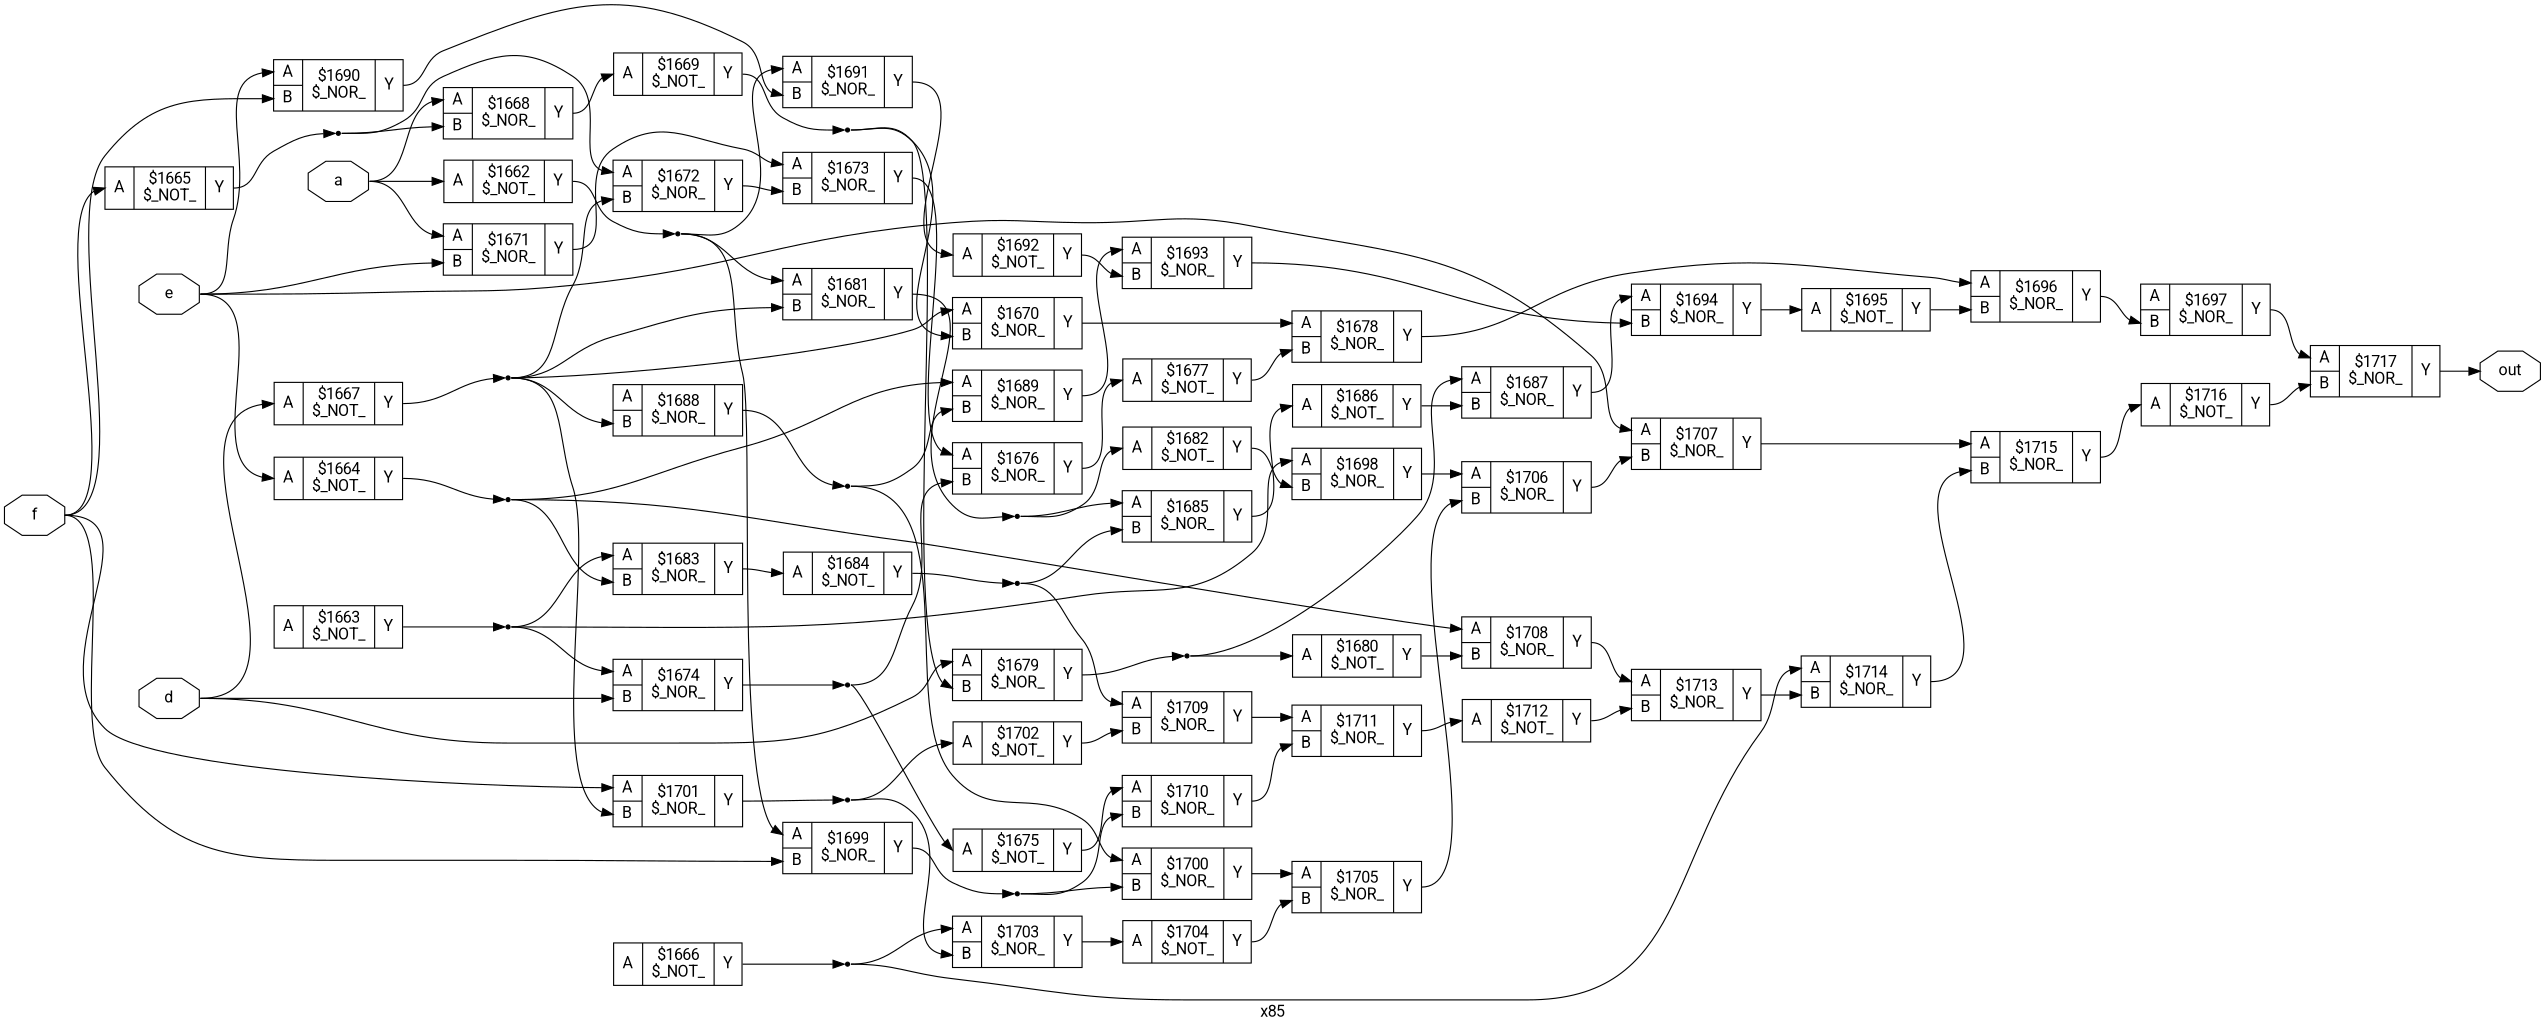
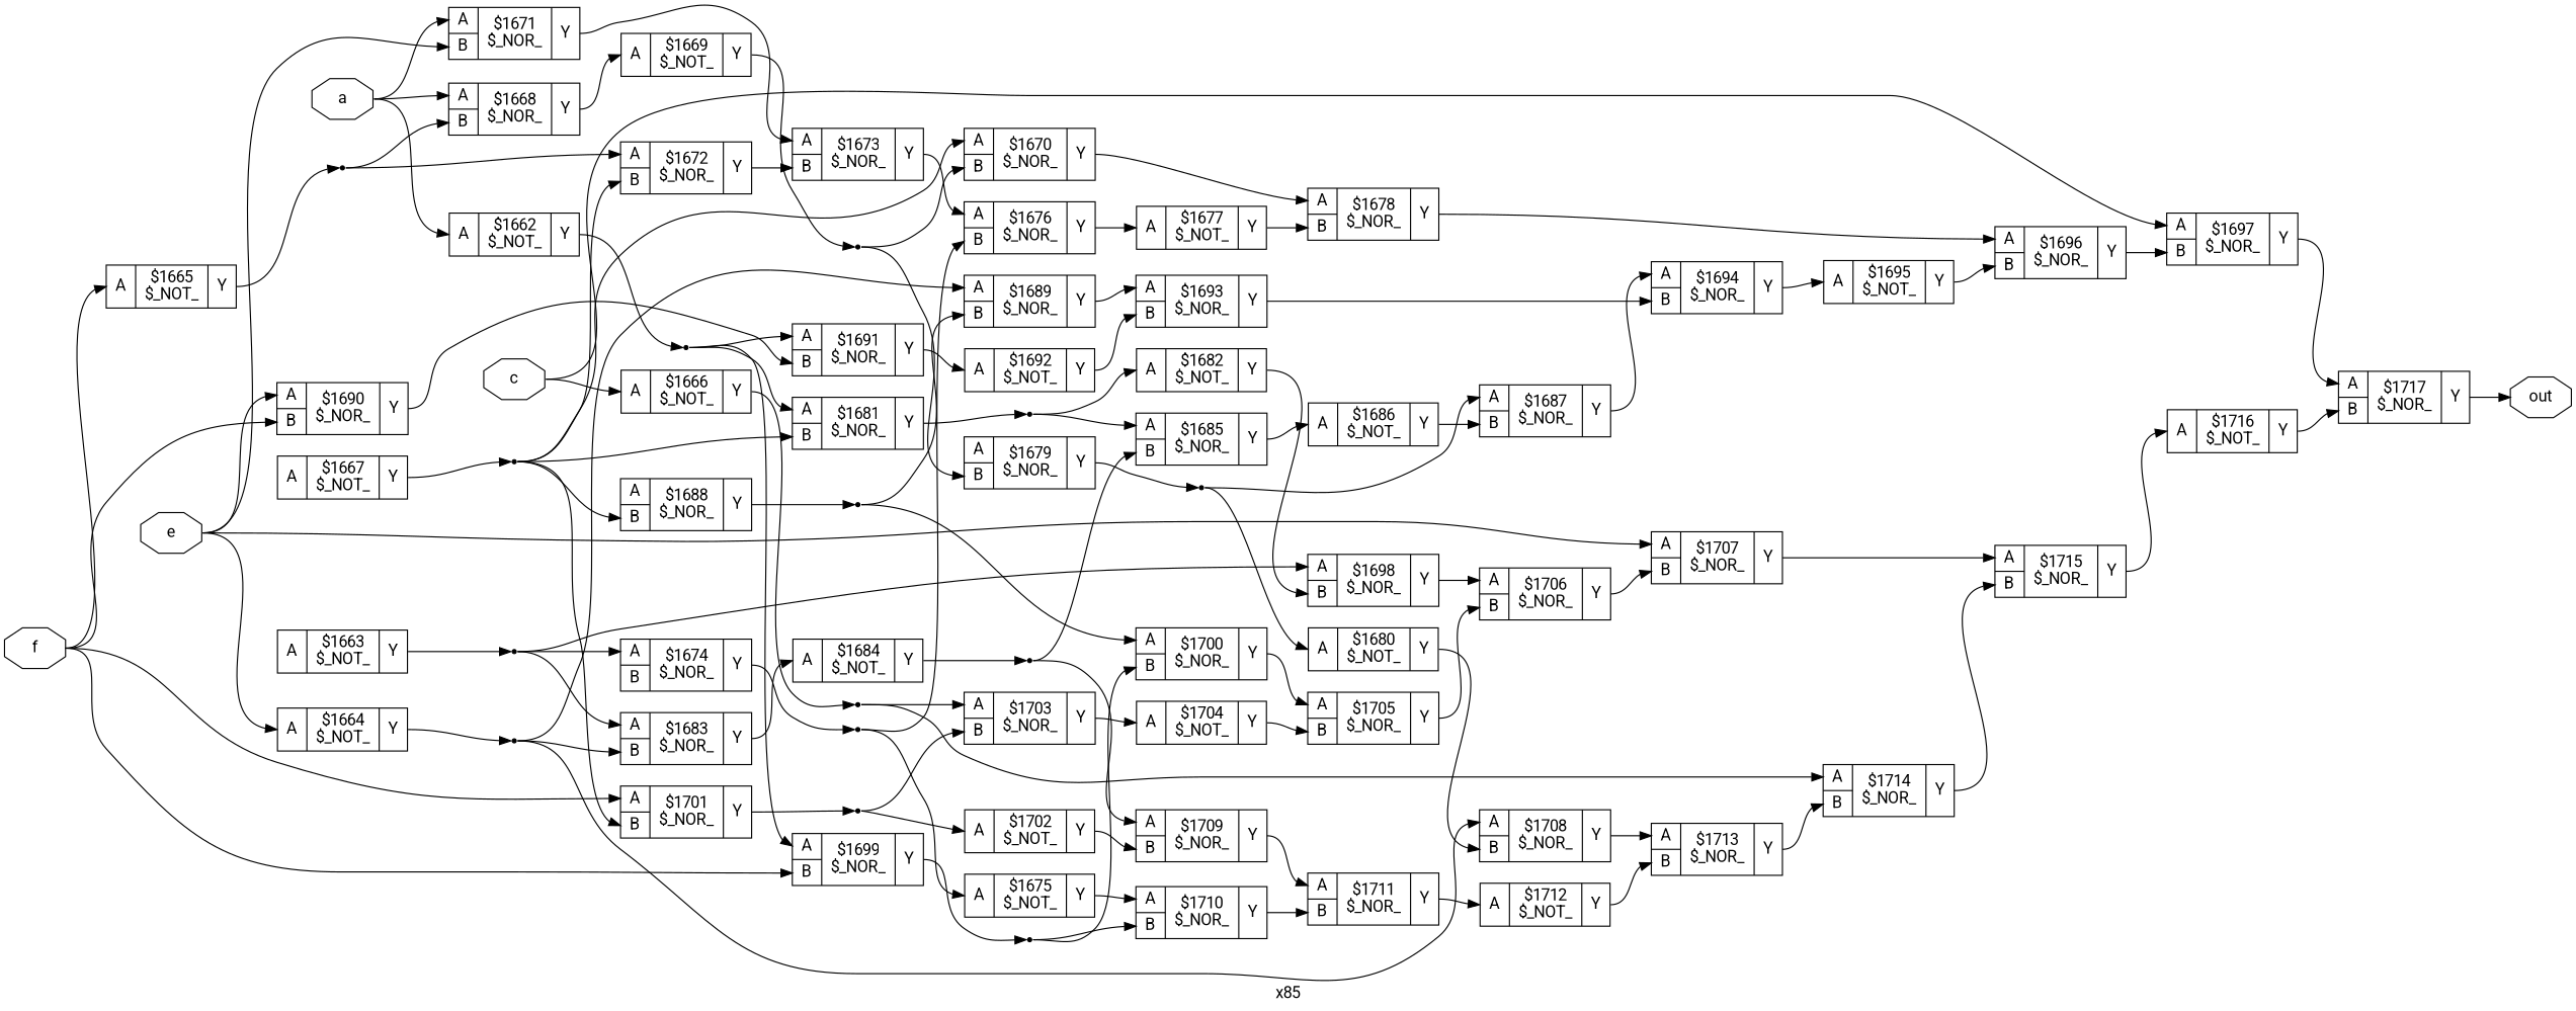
  digraph {
    fontname=Roboto
    label=x85
    rankdir=LR
    remincross=true
    node [fontname=Roboto shape=record]
    edge [color=black fontname=Roboto headport="p63:w" tailport="p64:e"]
    n56 [color=black fontcolor=black label=a shape=octagon]
    c65 [label="{{<p63> A}|$1662\n$_NOT_|{<p64> Y}}"]
    c72 [label="{{<p63> A|<p71> B}|$1668\n$_NOR_|{<p64> Y}}"]
    c75 [label="{{<p63> A|<p71> B}|$1671\n$_NOR_|{<p64> Y}}"]
    n54 [shape=point]
    c73 [label="{{<p63> A}|$1669\n$_NOT_|{<p64> Y}}"]
    c77 [label="{{<p63> A|<p71> B}|$1673\n$_NOR_|{<p64> Y}}"]
    c66 [label="{{<p63> A}|$1663\n$_NOT_|{<p64> Y}}"]
    n55 [shape=point]
    c92 [label="{{<p63> A|<p71> B}|$1688\n$_NOR_|{<p64> Y}}"]
    n25 [shape=point]
+   n58 [color=black fontcolor=black label=c shape=octagon]
    c69 [label="{{<p63> A}|$1666\n$_NOT_|{<p64> Y}}"]
    c101 [label="{{<p63> A|<p71> B}|$1697\n$_NOR_|{<p64> Y}}"]
    n3 [shape=point]
    c121 [label="{{<p63> A|<p71> B}|$1717\n$_NOR_|{<p64> Y}}"]
-   n59 [color=black fontcolor=black label=d shape=octagon]
    c70 [label="{{<p63> A}|$1667\n$_NOT_|{<p64> Y}}"]
    c78 [label="{{<p63> A|<p71> B}|$1674\n$_NOR_|{<p64> Y}}"]
    c83 [label="{{<p63> A|<p71> B}|$1679\n$_NOR_|{<p64> Y}}"]
    n4 [shape=point]
    n11 [shape=point]
    n16 [shape=point]
    n60 [color=black fontcolor=black label=e shape=octagon]
    c67 [label="{{<p63> A}|$1664\n$_NOT_|{<p64> Y}}"]
    c94 [label="{{<p63> A|<p71> B}|$1690\n$_NOR_|{<p64> Y}}"]
    c111 [label="{{<p63> A|<p71> B}|$1707\n$_NOR_|{<p64> Y}}"]
    n1 [shape=point]
    c95 [label="{{<p63> A|<p71> B}|$1691\n$_NOR_|{<p64> Y}}"]
    c119 [label="{{<p63> A|<p71> B}|$1715\n$_NOR_|{<p64> Y}}"]
    n61 [color=black fontcolor=black label=f shape=octagon]
    c68 [label="{{<p63> A}|$1665\n$_NOT_|{<p64> Y}}"]
    c103 [label="{{<p63> A|<p71> B}|$1699\n$_NOR_|{<p64> Y}}"]
    c105 [label="{{<p63> A|<p71> B}|$1701\n$_NOR_|{<p64> Y}}"]
    n2 [shape=point]
    n36 [shape=point]
    n38 [shape=point]
    n62 [color=black fontcolor=black label=out shape=octagon]
    c85 [label="{{<p63> A|<p71> B}|$1681\n$_NOR_|{<p64> Y}}"]
    c102 [label="{{<p63> A|<p71> B}|$1698\n$_NOR_|{<p64> Y}}"]
    c87 [label="{{<p63> A|<p71> B}|$1683\n$_NOR_|{<p64> Y}}"]
    c112 [label="{{<p63> A|<p71> B}|$1708\n$_NOR_|{<p64> Y}}"]
    c93 [label="{{<p63> A|<p71> B}|$1689\n$_NOR_|{<p64> Y}}"]
    c76 [label="{{<p63> A|<p71> B}|$1672\n$_NOR_|{<p64> Y}}"]
    c107 [label="{{<p63> A|<p71> B}|$1703\n$_NOR_|{<p64> Y}}"]
    c118 [label="{{<p63> A|<p71> B}|$1714\n$_NOR_|{<p64> Y}}"]
    c74 [label="{{<p63> A|<p71> B}|$1670\n$_NOR_|{<p64> Y}}"]
    n6 [shape=point]
    c82 [label="{{<p63> A|<p71> B}|$1678\n$_NOR_|{<p64> Y}}"]
    c100 [label="{{<p63> A|<p71> B}|$1696\n$_NOR_|{<p64> Y}}"]
    c80 [label="{{<p63> A|<p71> B}|$1676\n$_NOR_|{<p64> Y}}"]
    c81 [label="{{<p63> A}|$1677\n$_NOT_|{<p64> Y}}"]
    c79 [label="{{<p63> A}|$1675\n$_NOT_|{<p64> Y}}"]
    c114 [label="{{<p63> A|<p71> B}|$1710\n$_NOR_|{<p64> Y}}"]
    c115 [label="{{<p63> A|<p71> B}|$1711\n$_NOR_|{<p64> Y}}"]
    c84 [label="{{<p63> A}|$1680\n$_NOT_|{<p64> Y}}"]
    c91 [label="{{<p63> A|<p71> B}|$1687\n$_NOR_|{<p64> Y}}"]
    c117 [label="{{<p63> A|<p71> B}|$1713\n$_NOR_|{<p64> Y}}"]
    n18 [shape=point]
    c86 [label="{{<p63> A}|$1682\n$_NOT_|{<p64> Y}}"]
    c89 [label="{{<p63> A|<p71> B}|$1685\n$_NOR_|{<p64> Y}}"]
    c110 [label="{{<p63> A|<p71> B}|$1706\n$_NOR_|{<p64> Y}}"]
    c88 [label="{{<p63> A}|$1684\n$_NOT_|{<p64> Y}}"]
    n21 [shape=point]
    c113 [label="{{<p63> A|<p71> B}|$1709\n$_NOR_|{<p64> Y}}"]
    c90 [label="{{<p63> A}|$1686\n$_NOT_|{<p64> Y}}"]
    c98 [label="{{<p63> A|<p71> B}|$1694\n$_NOR_|{<p64> Y}}"]
    c99 [label="{{<p63> A}|$1695\n$_NOT_|{<p64> Y}}"]
    c104 [label="{{<p63> A|<p71> B}|$1700\n$_NOR_|{<p64> Y}}"]
    c97 [label="{{<p63> A|<p71> B}|$1693\n$_NOR_|{<p64> Y}}"]
    c96 [label="{{<p63> A}|$1692\n$_NOT_|{<p64> Y}}"]
    c109 [label="{{<p63> A|<p71> B}|$1705\n$_NOR_|{<p64> Y}}"]
    c106 [label="{{<p63> A}|$1702\n$_NOT_|{<p64> Y}}"]
    c108 [label="{{<p63> A}|$1704\n$_NOT_|{<p64> Y}}"]
    c120 [label="{{<p63> A}|$1716\n$_NOT_|{<p64> Y}}"]
    c116 [label="{{<p63> A}|$1712\n$_NOT_|{<p64> Y}}"]
    n56 -> c65 [tailport=e]
    n56 -> c72 [tailport=e]
    n56 -> c75 [tailport=e]
    c65 -> n54 [headport=w]
    c72 -> c73
    c75 -> c77
    n54 -> c95 [tailport=e]
    n54 -> c103 [tailport=e]
    n54 -> c85 [tailport=e]
    c73 -> n6 [headport=w]
    c77 -> c80
    c66 -> n55 [headport=w]
    n55 -> c78 [tailport=e]
    n55 -> c102 [tailport=e]
    n55 -> c87 [tailport=e]
    c92 -> n25 [headport=w]
    n25 -> c93 [headport="p71:w" tailport=e]
    n25 -> c104 [tailport=e]
+   n58 -> c69 [tailport=e]
+   n58 -> c101 [tailport=e]
    c69 -> n3 [headport=w]
    c101 -> c121
    n3 -> c107 [tailport=e]
    n3 -> c118 [tailport=e]
    c121 -> n62 [headport=w]
-   n59 -> c70 [tailport=e]
-   n59 -> c78 [headport="p71:w" tailport=e]
-   n59 -> c83 [tailport=e]
    c70 -> n4 [headport=w]
    c78 -> n11 [headport=w]
    c83 -> n16 [headport=w]
    n4 -> c92 [headport="p71:w" tailport=e]
    n4 -> c105 [headport="p71:w" tailport=e]
    n4 -> c85 [headport="p71:w" tailport=e]
    n4 -> c76 [headport="p71:w" tailport=e]
    n4 -> c74 [tailport=e]
    n11 -> c80 [headport="p71:w" tailport=e]
    n11 -> c79 [tailport=e]
    n16 -> c84 [tailport=e]
    n16 -> c91 [tailport=e]
    n60 -> c75 [headport="p71:w" tailport=e]
    n60 -> c67 [tailport=e]
    n60 -> c94 [tailport=e]
    n60 -> c111 [tailport=e]
    c67 -> n1 [headport=w]
    c94 -> c95 [headport="p71:w"]
    c111 -> c119
    n1 -> c87 [headport="p71:w" tailport=e]
    n1 -> c112 [tailport=e]
    n1 -> c93 [tailport=e]
    c95 -> c96
    c119 -> c120
    n61 -> c94 [headport="p71:w" tailport=e]
    n61 -> c68 [tailport=e]
    n61 -> c103 [headport="p71:w" tailport=e]
    n61 -> c105 [tailport=e]
    c68 -> n2 [headport=w]
    c103 -> n36 [headport=w]
    c105 -> n38 [headport=w]
    n2 -> c72 [headport="p71:w" tailport=e]
    n2 -> c76 [tailport=e]
    n36 -> c114 [headport="p71:w" tailport=e]
    n36 -> c104 [headport="p71:w" tailport=e]
    n38 -> c107 [headport="p71:w" tailport=e]
    n38 -> c106 [tailport=e]
    c85 -> n18 [headport=w]
    c102 -> c110
    c87 -> c88
    c112 -> c117
    c93 -> c97
    c76 -> c77 [headport="p71:w"]
    c107 -> c108
    c118 -> c119 [headport="p71:w"]
    c74 -> c82
    n6 -> c83 [headport="p71:w" tailport=e]
    n6 -> c74 [headport="p71:w" tailport=e]
    c82 -> c100
    c100 -> c101 [headport="p71:w"]
    c80 -> c81
    c81 -> c82 [headport="p71:w"]
    c79 -> c114
    c114 -> c115 [headport="p71:w"]
    c115 -> c116
    c84 -> c112 [headport="p71:w"]
    c91 -> c98
    c117 -> c118 [headport="p71:w"]
    n18 -> c86 [tailport=e]
    n18 -> c89 [tailport=e]
    c86 -> c102 [headport="p71:w"]
    c89 -> c90
    c110 -> c111 [headport="p71:w"]
    c88 -> n21 [headport=w]
    n21 -> c89 [headport="p71:w" tailport=e]
    n21 -> c113 [tailport=e]
    c113 -> c115
    c90 -> c91 [headport="p71:w"]
    c98 -> c99
    c99 -> c100 [headport="p71:w"]
    c104 -> c109
    c97 -> c98 [headport="p71:w"]
    c96 -> c97 [headport="p71:w"]
    c109 -> c110 [headport="p71:w"]
    c106 -> c113 [headport="p71:w"]
    c108 -> c109 [headport="p71:w"]
    c120 -> c121 [headport="p71:w"]
    c116 -> c117 [headport="p71:w"]
  }
